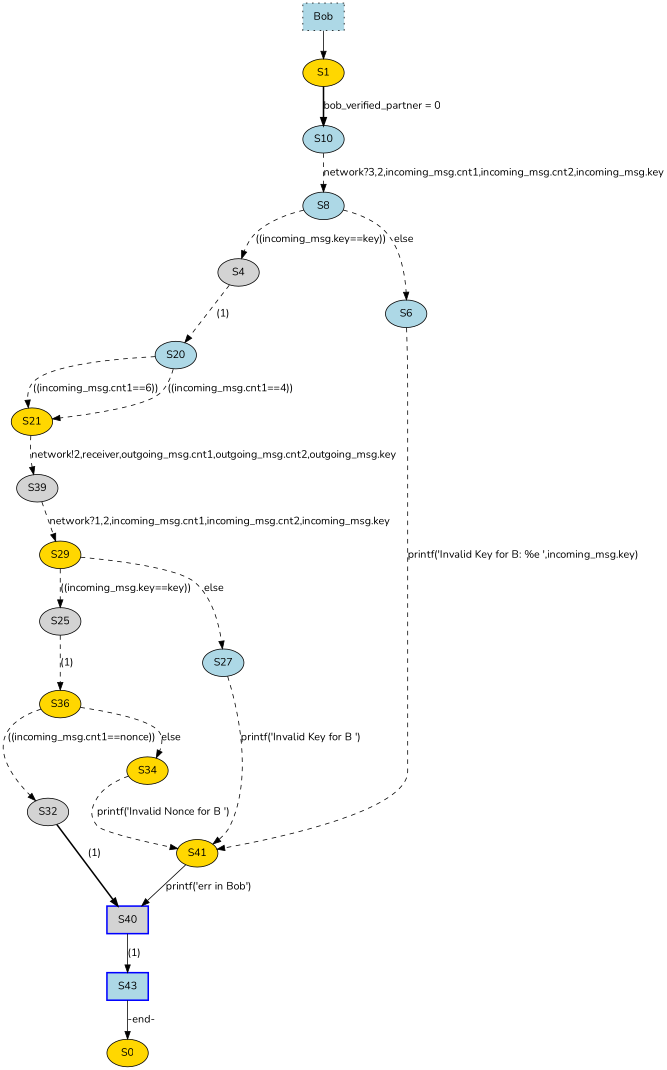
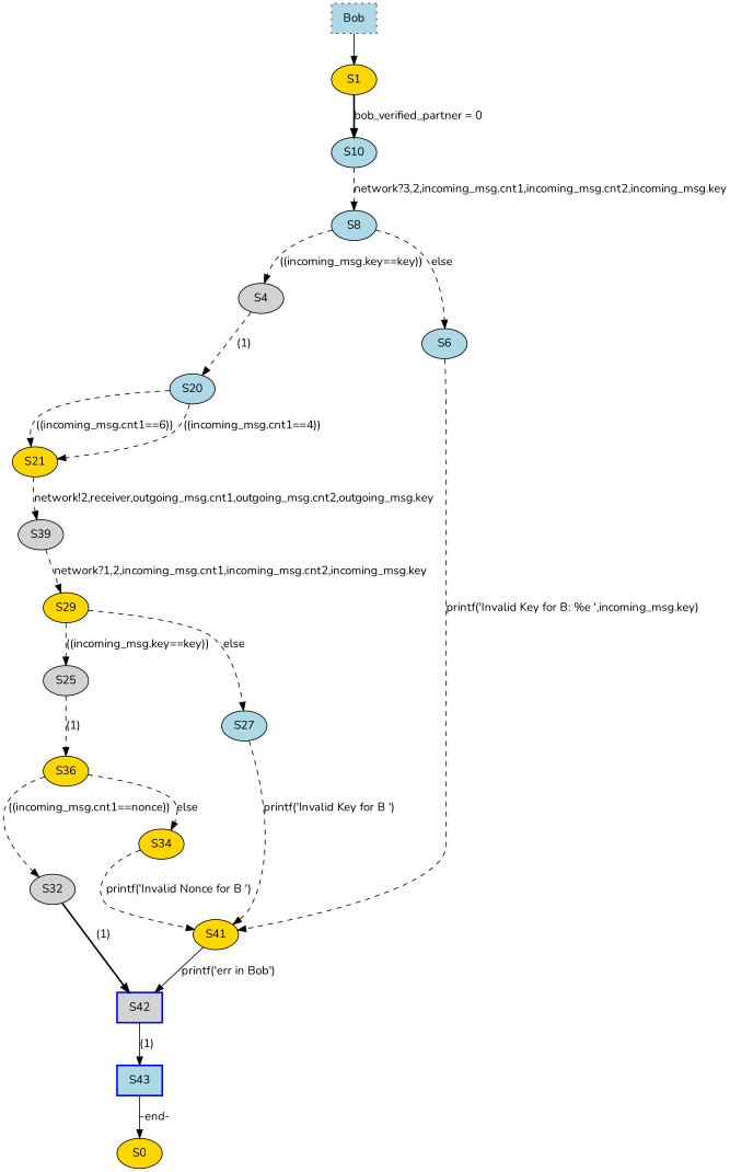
  digraph {
    fontname=Nunito
    node [fillcolor=lightblue fontname=Nunito style=filled]
    edge [fontname=Nunito color=black style=dashed]
    n1 [label=Bob shape=box style="dotted,filled"]
    S1 [fillcolor=gold]
    S10
    S8
    S4 [fillcolor=lightgrey]
    S6
    n7 [label=S20]
    S41 [fillcolor=gold]
    S21 [fillcolor=gold]
-   S42 [color=blue fillcolor=lightgrey shape=box style="bold,filled" label=S40]
+   S42 [color=blue fillcolor=lightgrey shape=box style="bold,filled"]
    S39 [fillcolor=lightgrey]
    S29 [fillcolor=gold]
    S25 [fillcolor=lightgrey]
    S27
    S36 [fillcolor=gold]
    S32 [fillcolor=lightgrey]
    S34 [fillcolor=gold]
    S43 [color=blue shape=box style="bold,filled"]
    S0 [fillcolor=gold]
    n1 -> S1 [color="" style=""]
    S1 -> S10 [label="bob_verified_partner = 0" style=bold]
    S10 -> S8 [label="network?3,2,incoming_msg.cnt1,incoming_msg.cnt2,incoming_msg.key"]
    S8 -> S4 [label="((incoming_msg.key==key))"]
    S8 -> S6 [label=else]
    S4 -> n7 [label="(1)"]
    S6 -> S41 [label="printf('Invalid Key for B: %e ',incoming_msg.key)"]
    n7 -> S21 [label="((incoming_msg.cnt1==6))"]
    n7 -> S21 [label="((incoming_msg.cnt1==4))"]
    S41 -> S42 [label="printf('err in Bob')" style=solid]
    S21 -> S39 [label="network!2,receiver,outgoing_msg.cnt1,outgoing_msg.cnt2,outgoing_msg.key"]
    S42 -> S43 [label="(1)" style=solid]
    S39 -> S29 [label="network?1,2,incoming_msg.cnt1,incoming_msg.cnt2,incoming_msg.key"]
    S29 -> S25 [label="((incoming_msg.key==key))"]
    S29 -> S27 [label=else]
    S25 -> S36 [label="(1)"]
    S27 -> S41 [label="printf('Invalid Key for B ')"]
    S36 -> S32 [label="((incoming_msg.cnt1==nonce))"]
    S36 -> S34 [label=else]
    S32 -> S42 [label="(1)" style=bold]
    S34 -> S41 [label="printf('Invalid Nonce for B ')"]
    S43 -> S0 [label="-end-" style=solid]
  }
